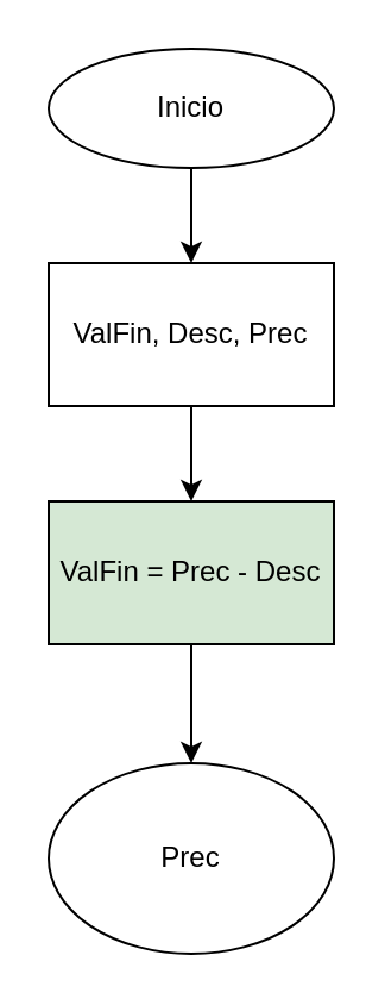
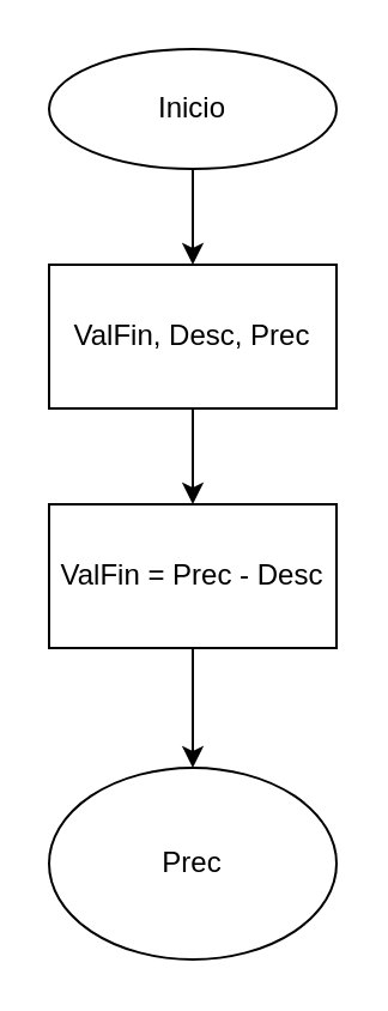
  <mxCell id="0" />
  <mxCell id="1" parent="0" />
  <mxCell id="2" value="" style="edgeStyle=orthogonalEdgeStyle;rounded=0;orthogonalLoop=1;jettySize=auto;html=1;" edge="1" parent="1" source="3" target="5"><mxGeometry relative="1" as="geometry" /></mxCell>
  <mxCell id="3" value="Inicio" style="ellipse;whiteSpace=wrap;html=1;" vertex="1" parent="1"><mxGeometry x="20" y="20" width="120" height="50" as="geometry" /></mxCell>
  <mxCell id="4" value="" style="edgeStyle=orthogonalEdgeStyle;rounded=0;orthogonalLoop=1;jettySize=auto;html=1;" edge="1" parent="1" source="5" target="7"><mxGeometry relative="1" as="geometry" /></mxCell>
  <mxCell id="5" value="ValFin, Desc, Prec" style="rounded=0;whiteSpace=wrap;html=1;" vertex="1" parent="1"><mxGeometry x="20" y="110" width="120" height="60" as="geometry" /></mxCell>
  <mxCell id="6" value="" style="edgeStyle=orthogonalEdgeStyle;rounded=0;orthogonalLoop=1;jettySize=auto;html=1;" edge="1" parent="1" source="7" target="8"><mxGeometry relative="1" as="geometry" /></mxCell>
- <mxCell id="7" value="ValFin = Prec - Desc" style="rounded=0;whiteSpace=wrap;html=1;fillColor=#d5e8d4;" vertex="1" parent="1"><mxGeometry x="20" y="210" width="120" height="60" as="geometry" /></mxCell>
+ <mxCell id="7" value="ValFin = Prec - Desc" style="rounded=0;whiteSpace=wrap;html=1;" vertex="1" parent="1"><mxGeometry x="20" y="210" width="120" height="60" as="geometry" /></mxCell>
  <mxCell id="8" value="Prec" style="ellipse;whiteSpace=wrap;html=1;" vertex="1" parent="1"><mxGeometry x="20" y="320" width="120" height="80" as="geometry" /></mxCell>
